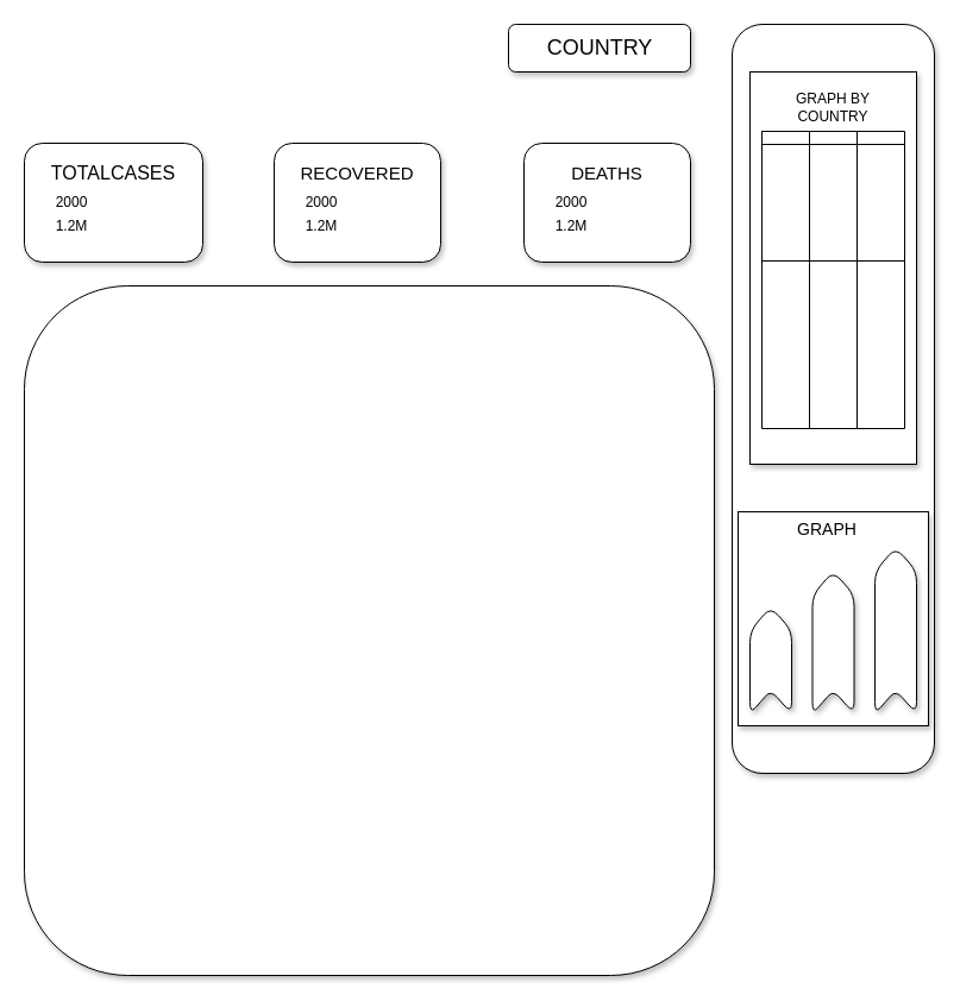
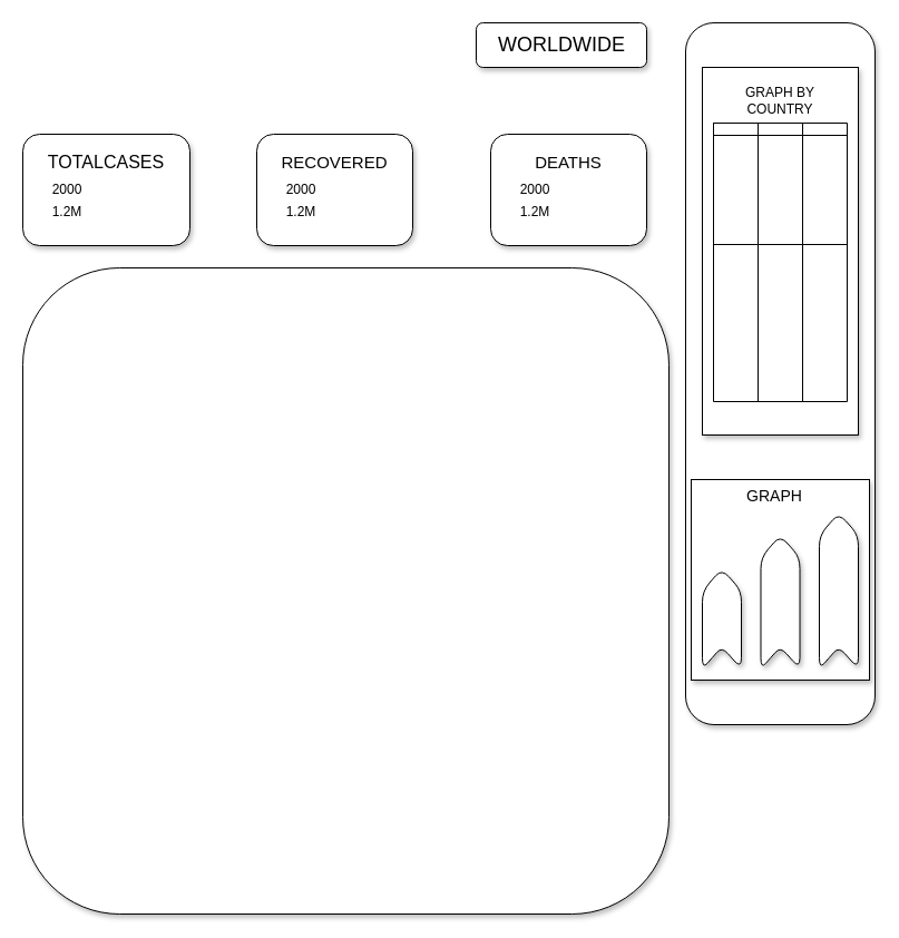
  <mxCell id="0" />
  <mxCell id="1" parent="0" />
  <mxCell id="2" value="" style="rounded=1;whiteSpace=wrap;html=1;shadow=1;sketch=0;glass=0;" vertex="1" parent="1"><mxGeometry x="427" y="20" width="153" height="40" as="geometry" /></mxCell>
- <mxCell id="3" value="&lt;font style=&quot;font-size: 18px&quot;&gt;COUNTRY&lt;/font&gt;" style="text;html=1;strokeColor=none;fillColor=none;align=center;verticalAlign=middle;whiteSpace=wrap;rounded=0;shadow=1;glass=0;sketch=0;" vertex="1" parent="1"><mxGeometry x="436.75" y="30" width="133.5" height="20" as="geometry" /></mxCell>
+ <mxCell id="3" value="&lt;font style=&quot;font-size: 18px&quot;&gt;WORLDWIDE&lt;/font&gt;" style="text;html=1;strokeColor=none;fillColor=none;align=center;verticalAlign=middle;whiteSpace=wrap;rounded=0;shadow=1;glass=0;sketch=0;" vertex="1" parent="1"><mxGeometry x="436.75" y="30" width="133.5" height="20" as="geometry" /></mxCell>
  <mxCell id="4" value="" style="rounded=1;whiteSpace=wrap;html=1;shadow=1;glass=0;sketch=0;" vertex="1" parent="1"><mxGeometry x="20" y="120" width="150" height="100" as="geometry" /></mxCell>
  <mxCell id="5" value="" style="rounded=1;whiteSpace=wrap;html=1;shadow=1;glass=0;sketch=0;" vertex="1" parent="1"><mxGeometry x="230" y="120" width="140" height="100" as="geometry" /></mxCell>
  <mxCell id="6" value="" style="rounded=1;whiteSpace=wrap;html=1;shadow=1;glass=0;sketch=0;" vertex="1" parent="1"><mxGeometry x="440" y="120" width="140" height="100" as="geometry" /></mxCell>
  <mxCell id="7" value="&lt;font style=&quot;font-size: 16px&quot;&gt;TOTALCASES&lt;/font&gt;" style="text;html=1;strokeColor=none;fillColor=none;align=center;verticalAlign=middle;whiteSpace=wrap;rounded=0;shadow=1;glass=0;sketch=0;" vertex="1" parent="1"><mxGeometry x="25" y="110" width="140" height="70" as="geometry" /></mxCell>
  <mxCell id="8" value="&lt;font style=&quot;font-size: 15px&quot;&gt;RECOVERED&lt;/font&gt;" style="text;html=1;strokeColor=none;fillColor=none;align=center;verticalAlign=middle;whiteSpace=wrap;rounded=0;shadow=1;glass=0;sketch=0;rotation=0;" vertex="1" parent="1"><mxGeometry x="235" y="130" width="130" height="30" as="geometry" /></mxCell>
  <mxCell id="9" value="&lt;span style=&quot;font-size: 15px&quot;&gt;DEATHS&lt;/span&gt;" style="text;html=1;strokeColor=none;fillColor=none;align=center;verticalAlign=middle;whiteSpace=wrap;rounded=0;shadow=1;glass=0;sketch=0;rotation=0;" vertex="1" parent="1"><mxGeometry x="445" y="130" width="130" height="30" as="geometry" /></mxCell>
  <mxCell id="10" value="2000" style="text;html=1;strokeColor=none;fillColor=none;align=center;verticalAlign=middle;whiteSpace=wrap;rounded=0;shadow=1;glass=0;sketch=0;" vertex="1" parent="1"><mxGeometry x="40" y="160" width="40" height="20" as="geometry" /></mxCell>
  <mxCell id="11" value="2000" style="text;html=1;strokeColor=none;fillColor=none;align=center;verticalAlign=middle;whiteSpace=wrap;rounded=0;shadow=1;glass=0;sketch=0;" vertex="1" parent="1"><mxGeometry x="460" y="160" width="40" height="20" as="geometry" /></mxCell>
  <mxCell id="12" value="2000" style="text;html=1;strokeColor=none;fillColor=none;align=center;verticalAlign=middle;whiteSpace=wrap;rounded=0;shadow=1;glass=0;sketch=0;" vertex="1" parent="1"><mxGeometry x="250" y="160" width="40" height="20" as="geometry" /></mxCell>
  <mxCell id="13" value="1.2M" style="text;html=1;strokeColor=none;fillColor=none;align=center;verticalAlign=middle;whiteSpace=wrap;rounded=0;shadow=1;glass=0;sketch=0;" vertex="1" parent="1"><mxGeometry x="40" y="180" width="40" height="20" as="geometry" /></mxCell>
  <mxCell id="14" value="1.2M" style="text;html=1;strokeColor=none;fillColor=none;align=center;verticalAlign=middle;whiteSpace=wrap;rounded=0;shadow=1;glass=0;sketch=0;" vertex="1" parent="1"><mxGeometry x="250" y="180" width="40" height="20" as="geometry" /></mxCell>
  <mxCell id="15" value="1.2M" style="text;html=1;strokeColor=none;fillColor=none;align=center;verticalAlign=middle;whiteSpace=wrap;rounded=0;shadow=1;glass=0;sketch=0;" vertex="1" parent="1"><mxGeometry x="460" y="180" width="40" height="20" as="geometry" /></mxCell>
  <mxCell id="16" value="" style="whiteSpace=wrap;html=1;aspect=fixed;rounded=1;shadow=1;glass=0;sketch=0;" vertex="1" parent="1"><mxGeometry x="20" y="240" width="580" height="580" as="geometry" /></mxCell>
  <mxCell id="17" value="" style="rounded=1;whiteSpace=wrap;html=1;shadow=1;glass=0;sketch=0;direction=south;" vertex="1" parent="1"><mxGeometry x="615" y="20" width="170" height="630" as="geometry" /></mxCell>
  <mxCell id="18" value="" style="rounded=0;whiteSpace=wrap;html=1;shadow=1;glass=0;sketch=0;" vertex="1" parent="1"><mxGeometry x="630" y="60" width="140" height="330" as="geometry" /></mxCell>
  <mxCell id="19" value="" style="rounded=0;whiteSpace=wrap;html=1;shadow=1;glass=0;sketch=0;" vertex="1" parent="1"><mxGeometry x="620" y="430" width="160" height="180" as="geometry" /></mxCell>
  <mxCell id="20" style="edgeStyle=orthogonalEdgeStyle;rounded=0;orthogonalLoop=1;jettySize=auto;html=1;exitX=1;exitY=0.5;exitDx=0;exitDy=0;" edge="1" parent="1" source="17" target="17"><mxGeometry relative="1" as="geometry" /></mxCell>
  <mxCell id="21" value="" style="shape=step;perimeter=stepPerimeter;whiteSpace=wrap;html=1;fixedSize=1;rounded=1;shadow=1;glass=0;sketch=0;direction=north;" vertex="1" parent="1"><mxGeometry x="630" y="510" width="35" height="90" as="geometry" /></mxCell>
  <mxCell id="22" value="" style="shape=step;perimeter=stepPerimeter;whiteSpace=wrap;html=1;fixedSize=1;rounded=1;shadow=1;glass=0;sketch=0;direction=north;" vertex="1" parent="1"><mxGeometry x="682.5" y="480" width="35" height="120" as="geometry" /></mxCell>
  <mxCell id="23" value="" style="shape=step;perimeter=stepPerimeter;whiteSpace=wrap;html=1;fixedSize=1;rounded=1;shadow=1;glass=0;sketch=0;direction=north;" vertex="1" parent="1"><mxGeometry x="735" y="460" width="35" height="140" as="geometry" /></mxCell>
  <mxCell id="24" value="&lt;font style=&quot;font-size: 14px&quot;&gt;GRAPH&lt;/font&gt;" style="text;html=1;strokeColor=none;fillColor=none;align=center;verticalAlign=middle;whiteSpace=wrap;rounded=0;shadow=1;glass=0;sketch=0;" vertex="1" parent="1"><mxGeometry x="650" y="420" width="90" height="50" as="geometry" /></mxCell>
  <mxCell id="25" value="GRAPH BY COUNTRY" style="text;html=1;strokeColor=none;fillColor=none;align=center;verticalAlign=middle;whiteSpace=wrap;rounded=0;shadow=1;glass=0;sketch=0;" vertex="1" parent="1"><mxGeometry x="650" y="70" width="100" height="40" as="geometry" /></mxCell>
  <mxCell id="26" value="" style="shape=table;html=1;whiteSpace=wrap;startSize=0;container=1;collapsible=0;childLayout=tableLayout;rounded=0;shadow=0;glass=0;sketch=0;" vertex="1" parent="1"><mxGeometry x="640" y="110" width="120" height="250" as="geometry" /></mxCell>
  <mxCell id="27" value="" style="shape=partialRectangle;html=1;whiteSpace=wrap;collapsible=0;dropTarget=0;pointerEvents=0;fillColor=none;top=0;left=0;bottom=0;right=0;points=[[0,0.5],[1,0.5]];portConstraint=eastwest;" vertex="1" parent="26"><mxGeometry width="120" height="11" as="geometry" /></mxCell>
  <mxCell id="28" value="" style="shape=partialRectangle;html=1;whiteSpace=wrap;connectable=0;fillColor=none;top=0;left=0;bottom=0;right=0;overflow=hidden;" vertex="1" parent="27"><mxGeometry width="40" height="11" as="geometry" /></mxCell>
  <mxCell id="29" value="" style="shape=partialRectangle;html=1;whiteSpace=wrap;connectable=0;fillColor=none;top=0;left=0;bottom=0;right=0;overflow=hidden;" vertex="1" parent="27"><mxGeometry x="40" width="40" height="11" as="geometry" /></mxCell>
  <mxCell id="30" value="" style="shape=partialRectangle;html=1;whiteSpace=wrap;connectable=0;fillColor=none;top=0;left=0;bottom=0;right=0;overflow=hidden;" vertex="1" parent="27"><mxGeometry x="80" width="40" height="11" as="geometry" /></mxCell>
  <mxCell id="31" value="" style="shape=partialRectangle;html=1;whiteSpace=wrap;collapsible=0;dropTarget=0;pointerEvents=0;fillColor=none;top=0;left=0;bottom=0;right=0;points=[[0,0.5],[1,0.5]];portConstraint=eastwest;" vertex="1" parent="26"><mxGeometry y="11" width="120" height="98" as="geometry" /></mxCell>
  <mxCell id="32" value="" style="shape=partialRectangle;html=1;whiteSpace=wrap;connectable=0;fillColor=none;top=0;left=0;bottom=0;right=0;overflow=hidden;" vertex="1" parent="31"><mxGeometry width="40" height="98" as="geometry" /></mxCell>
  <mxCell id="33" value="" style="shape=partialRectangle;html=1;whiteSpace=wrap;connectable=0;fillColor=none;top=0;left=0;bottom=0;right=0;overflow=hidden;" vertex="1" parent="31"><mxGeometry x="40" width="40" height="98" as="geometry" /></mxCell>
  <mxCell id="34" value="" style="shape=partialRectangle;html=1;whiteSpace=wrap;connectable=0;fillColor=none;top=0;left=0;bottom=0;right=0;overflow=hidden;" vertex="1" parent="31"><mxGeometry x="80" width="40" height="98" as="geometry" /></mxCell>
  <mxCell id="35" value="" style="shape=partialRectangle;html=1;whiteSpace=wrap;collapsible=0;dropTarget=0;pointerEvents=0;fillColor=none;top=0;left=0;bottom=0;right=0;points=[[0,0.5],[1,0.5]];portConstraint=eastwest;" vertex="1" parent="26"><mxGeometry y="109" width="120" height="141" as="geometry" /></mxCell>
  <mxCell id="36" value="" style="shape=partialRectangle;html=1;whiteSpace=wrap;connectable=0;fillColor=none;top=0;left=0;bottom=0;right=0;overflow=hidden;" vertex="1" parent="35"><mxGeometry width="40" height="141" as="geometry" /></mxCell>
  <mxCell id="37" value="" style="shape=partialRectangle;html=1;whiteSpace=wrap;connectable=0;fillColor=none;top=0;left=0;bottom=0;right=0;overflow=hidden;" vertex="1" parent="35"><mxGeometry x="40" width="40" height="141" as="geometry" /></mxCell>
  <mxCell id="38" value="" style="shape=partialRectangle;html=1;whiteSpace=wrap;connectable=0;fillColor=none;top=0;left=0;bottom=0;right=0;overflow=hidden;" vertex="1" parent="35"><mxGeometry x="80" width="40" height="141" as="geometry" /></mxCell>
